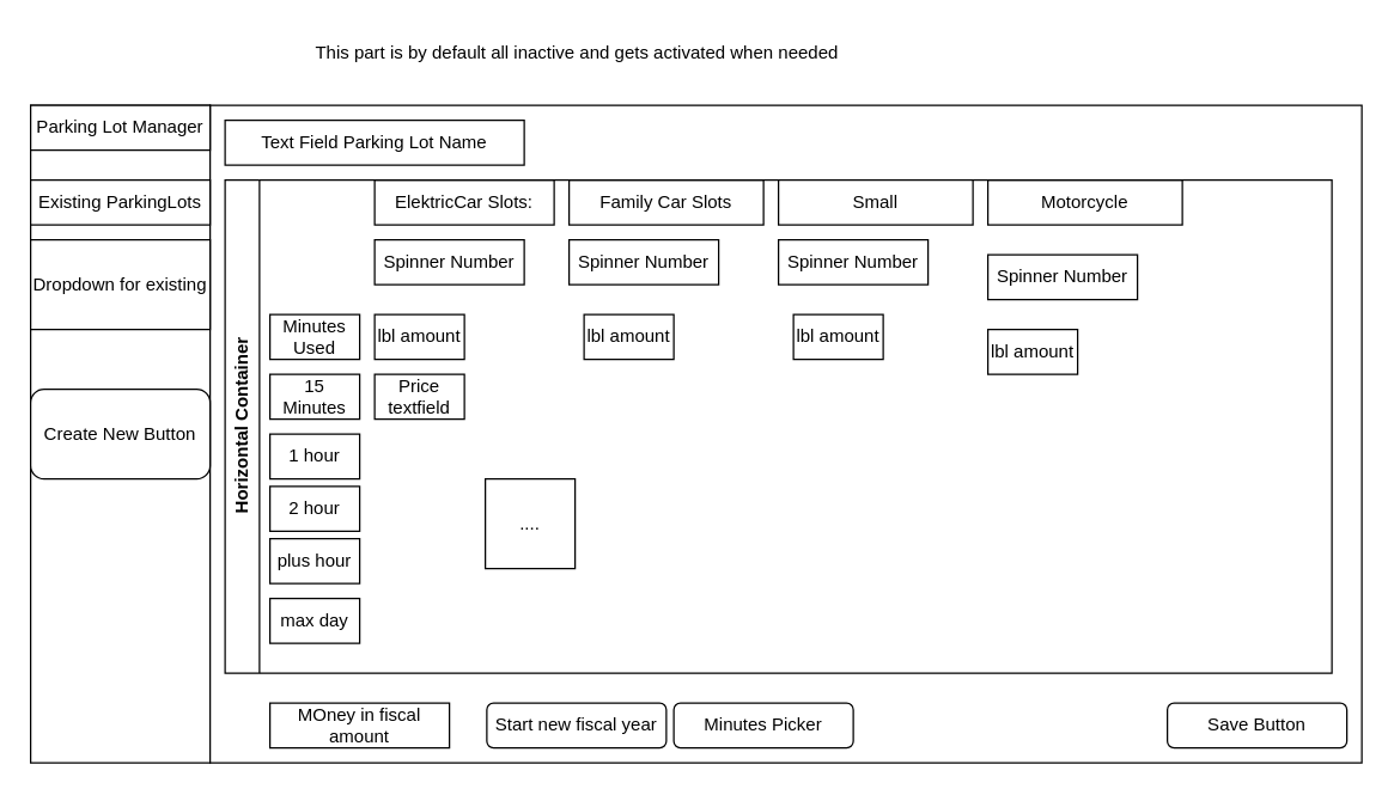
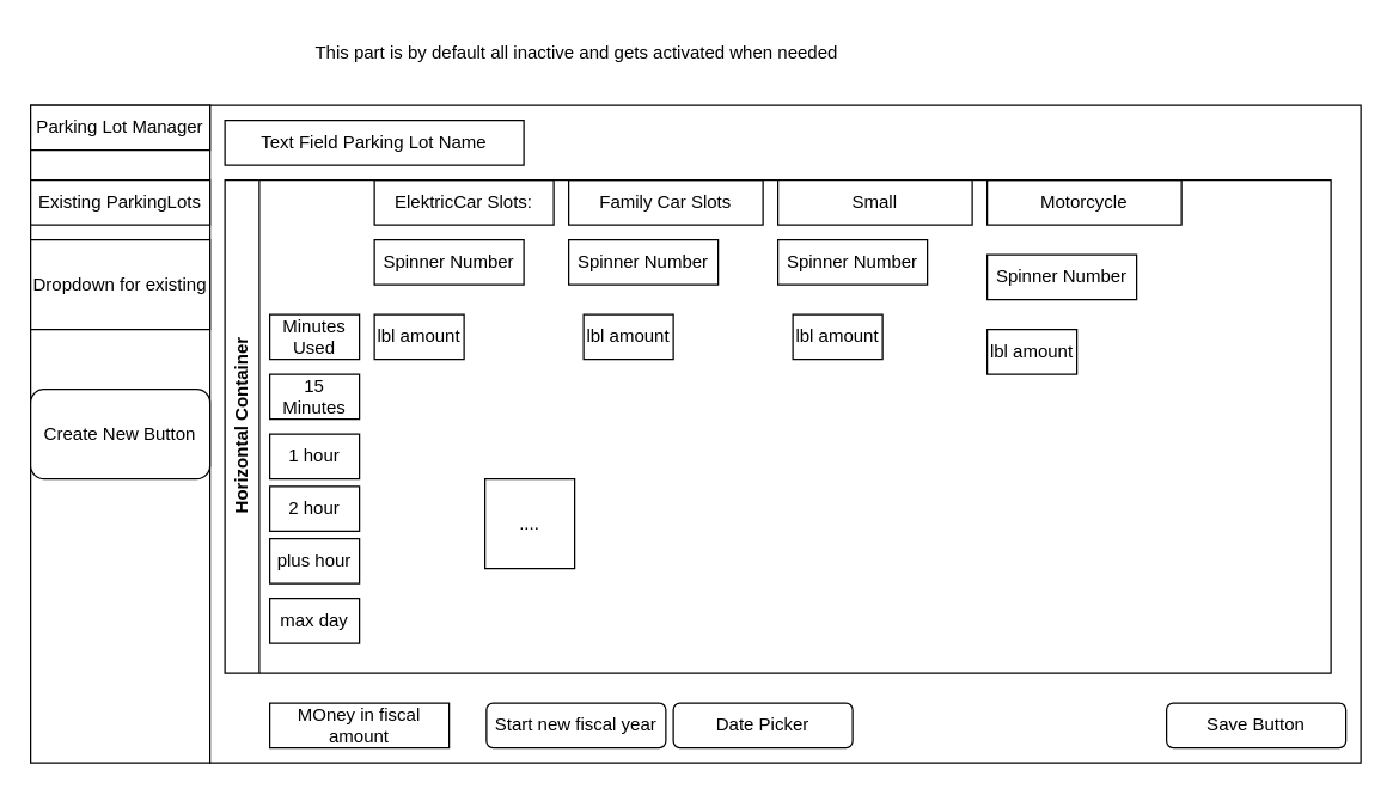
  <mxCell id="0" />
  <mxCell id="1" parent="0" />
  <mxCell id="2" value="" style="rounded=0;whiteSpace=wrap;html=1;" vertex="1" parent="1"><mxGeometry x="20" y="70" width="120" height="440" as="geometry" /></mxCell>
  <mxCell id="3" value="" style="rounded=0;whiteSpace=wrap;html=1;movable=0;resizable=0;rotatable=0;deletable=0;editable=0;connectable=0;" vertex="1" parent="1"><mxGeometry x="140" y="70" width="770" height="440" as="geometry" /></mxCell>
  <mxCell id="4" value="Parking Lot Manager" style="rounded=0;whiteSpace=wrap;html=1;" vertex="1" parent="1"><mxGeometry x="20" y="70" width="120" height="30" as="geometry" /></mxCell>
  <mxCell id="5" value="Existing ParkingLots" style="rounded=0;whiteSpace=wrap;html=1;" vertex="1" parent="1"><mxGeometry x="20" y="120" width="120" height="30" as="geometry" /></mxCell>
  <mxCell id="6" value="Dropdown for existing" style="rounded=0;whiteSpace=wrap;html=1;" vertex="1" parent="1"><mxGeometry x="20" y="160" width="120" height="60" as="geometry" /></mxCell>
  <mxCell id="7" value="Create New Button" style="rounded=1;whiteSpace=wrap;html=1;" vertex="1" parent="1"><mxGeometry x="20" y="260" width="120" height="60" as="geometry" /></mxCell>
  <mxCell id="8" value="This part is by default all inactive and gets activated when needed" style="text;html=1;align=center;verticalAlign=middle;resizable=0;points=[];autosize=1;strokeColor=none;fillColor=none;" vertex="1" parent="1"><mxGeometry x="200" y="20" width="370" height="30" as="geometry" /></mxCell>
  <mxCell id="9" value="Text Field Parking Lot Name" style="rounded=0;whiteSpace=wrap;html=1;" vertex="1" parent="1"><mxGeometry x="150" y="80" width="200" height="30" as="geometry" /></mxCell>
  <mxCell id="10" value="ElektricCar Slots:" style="rounded=0;whiteSpace=wrap;html=1;" vertex="1" parent="1"><mxGeometry x="250" y="120" width="120" height="30" as="geometry" /></mxCell>
  <mxCell id="11" value="Family Car Slots" style="rounded=0;whiteSpace=wrap;html=1;" vertex="1" parent="1"><mxGeometry x="380" y="120" width="130" height="30" as="geometry" /></mxCell>
  <mxCell id="12" value="Spinner Number" style="rounded=0;whiteSpace=wrap;html=1;" vertex="1" parent="1"><mxGeometry x="520" y="160" width="100" height="30" as="geometry" /></mxCell>
  <mxCell id="13" value="Motorcycle" style="rounded=0;whiteSpace=wrap;html=1;" vertex="1" parent="1"><mxGeometry x="660" y="120" width="130" height="30" as="geometry" /></mxCell>
  <mxCell id="14" value="Spinner Number" style="rounded=0;whiteSpace=wrap;html=1;" vertex="1" parent="1"><mxGeometry x="660" y="170" width="100" height="30" as="geometry" /></mxCell>
- <mxCell id="15" value="Price textfield" style="rounded=0;whiteSpace=wrap;html=1;" vertex="1" parent="1"><mxGeometry x="250" y="250" width="60" height="30" as="geometry" /></mxCell>
  <mxCell id="16" value="15 Minutes" style="rounded=0;whiteSpace=wrap;html=1;" vertex="1" parent="1"><mxGeometry x="180" y="250" width="60" height="30" as="geometry" /></mxCell>
  <mxCell id="17" value="1 hour" style="rounded=0;whiteSpace=wrap;html=1;" vertex="1" parent="1"><mxGeometry x="180" y="290" width="60" height="30" as="geometry" /></mxCell>
  <mxCell id="18" value="2 hour" style="rounded=0;whiteSpace=wrap;html=1;" vertex="1" parent="1"><mxGeometry x="180" y="325" width="60" height="30" as="geometry" /></mxCell>
  <mxCell id="19" value="plus hour" style="rounded=0;whiteSpace=wrap;html=1;" vertex="1" parent="1"><mxGeometry x="180" y="360" width="60" height="30" as="geometry" /></mxCell>
  <mxCell id="20" value="max day" style="rounded=0;whiteSpace=wrap;html=1;" vertex="1" parent="1"><mxGeometry x="180" y="400" width="60" height="30" as="geometry" /></mxCell>
  <mxCell id="21" value="...." style="rounded=0;whiteSpace=wrap;html=1;" vertex="1" parent="1"><mxGeometry x="324" y="320" width="60" height="60" as="geometry" /></mxCell>
  <mxCell id="22" value="Spinner Number" style="rounded=0;whiteSpace=wrap;html=1;" vertex="1" parent="1"><mxGeometry x="380" y="160" width="100" height="30" as="geometry" /></mxCell>
  <mxCell id="23" value="Minutes Used" style="rounded=0;whiteSpace=wrap;html=1;" vertex="1" parent="1"><mxGeometry x="180" y="210" width="60" height="30" as="geometry" /></mxCell>
  <mxCell id="24" value="lbl amount" style="rounded=0;whiteSpace=wrap;html=1;" vertex="1" parent="1"><mxGeometry x="250" y="210" width="60" height="30" as="geometry" /></mxCell>
  <mxCell id="25" value="lbl amount" style="rounded=0;whiteSpace=wrap;html=1;" vertex="1" parent="1"><mxGeometry x="390" y="210" width="60" height="30" as="geometry" /></mxCell>
  <mxCell id="26" value="lbl amount" style="rounded=0;whiteSpace=wrap;html=1;" vertex="1" parent="1"><mxGeometry x="530" y="210" width="60" height="30" as="geometry" /></mxCell>
  <mxCell id="27" value="lbl amount" style="rounded=0;whiteSpace=wrap;html=1;" vertex="1" parent="1"><mxGeometry x="660" y="220" width="60" height="30" as="geometry" /></mxCell>
  <mxCell id="28" value="Save Button" style="rounded=1;whiteSpace=wrap;html=1;" vertex="1" parent="1"><mxGeometry x="780" y="470" width="120" height="30" as="geometry" /></mxCell>
  <mxCell id="29" value="Horizontal Container" style="swimlane;horizontal=0;whiteSpace=wrap;html=1;" vertex="1" parent="1"><mxGeometry x="150" y="120" width="740" height="330" as="geometry" /></mxCell>
  <mxCell id="30" value="Spinner Number" style="rounded=0;whiteSpace=wrap;html=1;" vertex="1" parent="29"><mxGeometry x="100" y="40" width="100" height="30" as="geometry" /></mxCell>
  <mxCell id="31" value="Small" style="rounded=0;whiteSpace=wrap;html=1;" vertex="1" parent="29"><mxGeometry x="370" width="130" height="30" as="geometry" /></mxCell>
  <mxCell id="32" value="Start new fiscal year" style="rounded=1;whiteSpace=wrap;html=1;" vertex="1" parent="1"><mxGeometry x="325" y="470" width="120" height="30" as="geometry" /></mxCell>
  <mxCell id="33" value="MOney in fiscal amount" style="rounded=0;whiteSpace=wrap;html=1;" vertex="1" parent="1"><mxGeometry x="180" y="470" width="120" height="30" as="geometry" /></mxCell>
- <mxCell id="34" value="Minutes Picker" style="rounded=1;whiteSpace=wrap;html=1;" vertex="1" parent="1"><mxGeometry x="450" y="470" width="120" height="30" as="geometry" /></mxCell>
+ <mxCell id="34" value="Date Picker" style="rounded=1;whiteSpace=wrap;html=1;" vertex="1" parent="1"><mxGeometry x="450" y="470" width="120" height="30" as="geometry" /></mxCell>
